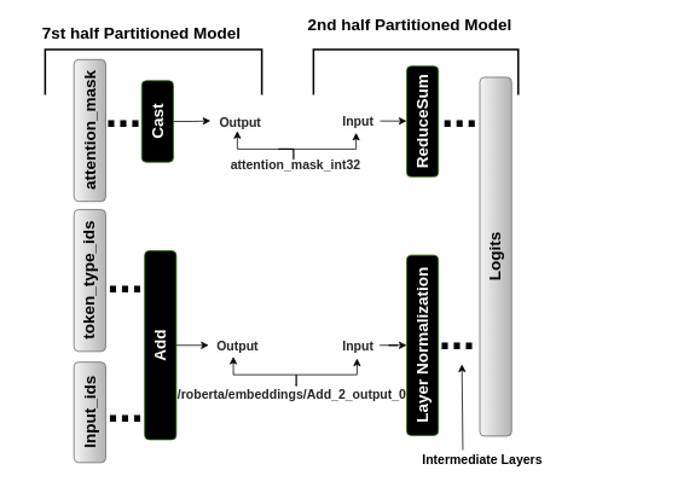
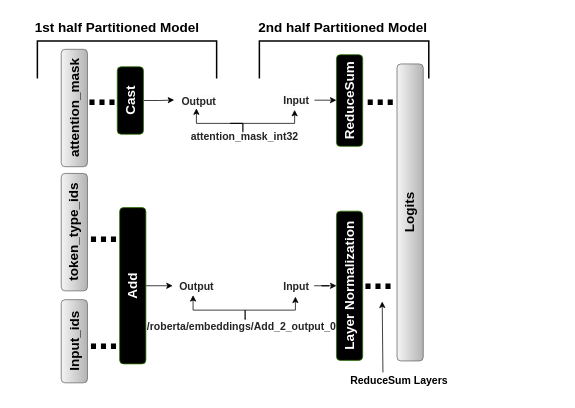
  <mxCell id="0" />
  <mxCell id="1" parent="0" />
  <mxCell id="2" value="&lt;font style=&quot;font-size: 18px;&quot;&gt;Logits&lt;/font&gt;" style="rounded=1;whiteSpace=wrap;html=1;fillColor=#f5f5f5;gradientColor=#b3b3b3;strokeColor=#666666;fontSize=14;fontStyle=1;rotation=-90;" parent="1" vertex="1"><mxGeometry x="348" y="265.25" width="396" height="35" as="geometry" /></mxCell>
  <mxCell id="3" value="" style="strokeWidth=2;html=1;shape=mxgraph.flowchart.annotation_1;align=left;pointerEvents=1;direction=south;fontSize=14;fontStyle=1" parent="1" vertex="1"><mxGeometry x="345" y="54" width="225.87" height="50" as="geometry" /></mxCell>
  <mxCell id="4" value="&lt;font style=&quot;font-size: 48px;&quot;&gt;...&lt;/font&gt;" style="text;html=1;align=center;verticalAlign=middle;resizable=0;points=[];autosize=1;strokeColor=none;fillColor=none;fontSize=14;fontStyle=1" parent="1" vertex="1"><mxGeometry x="105" y="88" width="60" height="70" as="geometry" /></mxCell>
  <mxCell id="5" value="" style="strokeWidth=2;html=1;shape=mxgraph.flowchart.annotation_1;align=left;pointerEvents=1;direction=south;fontSize=14;fontStyle=1" parent="1" vertex="1"><mxGeometry x="49" y="54" width="239" height="50" as="geometry" /></mxCell>
  <mxCell id="6" value="&lt;font style=&quot;font-size: 18px;&quot;&gt;Input_ids&lt;/font&gt;" style="rounded=1;whiteSpace=wrap;html=1;fillColor=#f5f5f5;gradientColor=#b3b3b3;strokeColor=#666666;fontSize=14;fontStyle=1;rotation=-90;" parent="1" vertex="1"><mxGeometry x="42.84" y="437" width="110.87" height="35" as="geometry" /></mxCell>
  <mxCell id="7" value="&lt;font style=&quot;font-size: 48px;&quot;&gt;...&lt;/font&gt;" style="text;html=1;align=center;verticalAlign=middle;resizable=0;points=[];autosize=1;strokeColor=none;fillColor=none;fontSize=14;fontStyle=1" parent="1" vertex="1"><mxGeometry x="475.75" y="88" width="60" height="70" as="geometry" /></mxCell>
  <mxCell id="8" value="&lt;font style=&quot;font-size: 48px;&quot;&gt;...&lt;/font&gt;" style="text;html=1;align=center;verticalAlign=middle;resizable=0;points=[];autosize=1;strokeColor=none;fillColor=none;fontSize=14;fontStyle=1" parent="1" vertex="1"><mxGeometry x="473" y="333" width="60" height="70" as="geometry" /></mxCell>
  <mxCell id="9" value="&lt;font style=&quot;font-size: 18px;&quot;&gt;token_type_ids&lt;/font&gt;" style="rounded=1;whiteSpace=wrap;html=1;fillColor=#f5f5f5;gradientColor=#b3b3b3;strokeColor=#666666;fontSize=14;fontStyle=1;rotation=-90;" parent="1" vertex="1"><mxGeometry x="20" y="291.53" width="156.55" height="35" as="geometry" /></mxCell>
  <mxCell id="10" value="&lt;span style=&quot;font-size: 18px;&quot;&gt;attention_mask&lt;/span&gt;" style="rounded=1;whiteSpace=wrap;html=1;fillColor=#f5f5f5;gradientColor=#b3b3b3;strokeColor=#666666;fontSize=14;fontStyle=1;rotation=-90;" parent="1" vertex="1"><mxGeometry x="20" y="126" width="156.55" height="35" as="geometry" /></mxCell>
  <mxCell id="11" style="edgeStyle=orthogonalEdgeStyle;rounded=0;orthogonalLoop=1;jettySize=auto;html=1;exitX=0.5;exitY=1;exitDx=0;exitDy=0;entryX=-0.043;entryY=0.441;entryDx=0;entryDy=0;entryPerimeter=0;" parent="1" source="12" target="24" edge="1"><mxGeometry relative="1" as="geometry"><mxPoint x="236.111" y="134" as="targetPoint" /></mxGeometry></mxCell>
  <mxCell id="12" value="&lt;font style=&quot;font-size: 18px;&quot;&gt;Cast&lt;/font&gt;" style="rounded=1;whiteSpace=wrap;html=1;fillColor=#000000;strokeColor=#2D7600;fontSize=14;fontStyle=1;rotation=-90;fontColor=#ffffff;" parent="1" vertex="1"><mxGeometry x="128" y="116" width="90" height="35" as="geometry" /></mxCell>
  <mxCell id="13" value="&lt;font style=&quot;font-size: 48px;&quot;&gt;...&lt;/font&gt;" style="text;html=1;align=center;verticalAlign=middle;resizable=0;points=[];autosize=1;strokeColor=none;fillColor=none;fontSize=14;fontStyle=1" parent="1" vertex="1"><mxGeometry x="107" y="270" width="60" height="70" as="geometry" /></mxCell>
  <mxCell id="14" value="&lt;font style=&quot;font-size: 48px;&quot;&gt;...&lt;/font&gt;" style="text;html=1;align=center;verticalAlign=middle;resizable=0;points=[];autosize=1;strokeColor=none;fillColor=none;fontSize=14;fontStyle=1" parent="1" vertex="1"><mxGeometry x="107" y="413" width="60" height="70" as="geometry" /></mxCell>
  <mxCell id="15" style="edgeStyle=orthogonalEdgeStyle;rounded=0;orthogonalLoop=1;jettySize=auto;html=1;exitX=0.5;exitY=1;exitDx=0;exitDy=0;entryX=-0.027;entryY=0.475;entryDx=0;entryDy=0;entryPerimeter=0;" parent="1" source="16" target="30" edge="1"><mxGeometry relative="1" as="geometry"><mxPoint x="231.667" y="382" as="targetPoint" /></mxGeometry></mxCell>
  <mxCell id="16" value="&lt;font style=&quot;font-size: 18px;&quot;&gt;Add&lt;/font&gt;" style="rounded=1;whiteSpace=wrap;html=1;fillColor=#000000;strokeColor=#2D7600;fontSize=14;fontStyle=1;rotation=-90;fontColor=#ffffff;" parent="1" vertex="1"><mxGeometry x="72" y="363" width="208.38" height="35" as="geometry" /></mxCell>
  <mxCell id="17" value="&lt;font style=&quot;font-size: 18px;&quot;&gt;ReduceSum&lt;/font&gt;" style="rounded=1;whiteSpace=wrap;html=1;fillColor=#000000;strokeColor=#2D7600;fontSize=14;fontStyle=1;rotation=-90;fontColor=#ffffff;" parent="1" vertex="1"><mxGeometry x="404.12" y="116" width="122.25" height="35" as="geometry" /></mxCell>
  <mxCell id="18" value="&lt;font style=&quot;font-size: 18px;&quot;&gt;Layer Normalization&lt;/font&gt;" style="rounded=1;whiteSpace=wrap;html=1;fillColor=#000000;strokeColor=#2D7600;fontSize=14;fontStyle=1;rotation=-90;fontColor=#ffffff;" parent="1" vertex="1"><mxGeometry x="365.75" y="363" width="199" height="35" as="geometry" /></mxCell>
- <mxCell id="19" value="&lt;font style=&quot;font-size: 14px;&quot;&gt;Intermediate Layers&lt;/font&gt;" style="text;html=1;align=center;verticalAlign=middle;resizable=0;points=[];autosize=1;strokeColor=none;fillColor=none;fontSize=14;fontStyle=1" parent="1" vertex="1"><mxGeometry x="459.75" y="492.49" width="142" height="29" as="geometry" /></mxCell>
+ <mxCell id="19" value="&lt;font style=&quot;font-size: 14px;&quot;&gt;ReduceSum Layers&lt;/font&gt;" style="text;html=1;align=center;verticalAlign=middle;resizable=0;points=[];autosize=1;strokeColor=none;fillColor=none;fontSize=14;fontStyle=1" parent="1" vertex="1"><mxGeometry x="459.75" y="492.49" width="142" height="29" as="geometry" /></mxCell>
  <mxCell id="20" value="" style="endArrow=classic;html=1;rounded=0;entryX=0.596;entryY=0.979;entryDx=0;entryDy=0;entryPerimeter=0;" parent="1" target="8" edge="1"><mxGeometry width="50" height="50" relative="1" as="geometry"><mxPoint x="509.75" y="496" as="sourcePoint" /><mxPoint x="509.75" y="433" as="targetPoint" /></mxGeometry></mxCell>
- <mxCell id="21" value="&lt;font style=&quot;font-size: 18px;&quot;&gt;7st half Partitioned Model&lt;/font&gt;" style="text;html=1;align=center;verticalAlign=middle;resizable=0;points=[];autosize=1;strokeColor=none;fillColor=none;fontSize=14;fontStyle=1" parent="1" vertex="1"><mxGeometry x="36.5" y="20" width="237" height="34" as="geometry" /></mxCell>
- <mxCell id="22" value="&lt;font style=&quot;font-size: 18px;&quot;&gt;2nd half Partitioned Model&lt;/font&gt;" style="text;html=1;align=center;verticalAlign=middle;resizable=0;points=[];autosize=1;strokeColor=none;fillColor=none;fontSize=14;fontStyle=1" parent="1" vertex="1"><mxGeometry x="329.5" y="10" width="243" height="34" as="geometry" /></mxCell>
+ <mxCell id="21" value="&lt;font style=&quot;font-size: 18px;&quot;&gt;1st half Partitioned Model&lt;/font&gt;" style="text;html=1;align=center;verticalAlign=middle;resizable=0;points=[];autosize=1;strokeColor=none;fillColor=none;fontSize=14;fontStyle=1" parent="1" vertex="1"><mxGeometry x="36.5" y="20" width="237" height="34" as="geometry" /></mxCell>
+ <mxCell id="22" value="&lt;font style=&quot;font-size: 18px;&quot;&gt;2nd half Partitioned Model&lt;/font&gt;" style="text;html=1;align=center;verticalAlign=middle;resizable=0;points=[];autosize=1;strokeColor=none;fillColor=none;fontSize=14;fontStyle=1" parent="1" vertex="1"><mxGeometry x="334.5" y="20" width="243" height="34" as="geometry" /></mxCell>
  <mxCell id="23" value="&lt;div style=&quot;text-align: start;&quot;&gt;&lt;font color=&quot;#242424&quot;&gt;&lt;span style=&quot;white-space-collapse: preserve;&quot;&gt;attention_mask_int32&lt;/span&gt;&lt;/font&gt;&lt;br&gt;&lt;/div&gt;" style="text;html=1;align=center;verticalAlign=middle;resizable=0;points=[];autosize=1;strokeColor=none;fillColor=none;fontSize=14;fontStyle=1;rotation=0;" parent="1" vertex="1"><mxGeometry x="249" y="167" width="151" height="29" as="geometry" /></mxCell>
  <mxCell id="24" value="&lt;div style=&quot;text-align: start;&quot;&gt;&lt;font color=&quot;#242424&quot;&gt;&lt;span style=&quot;white-space-collapse: preserve; background-color: rgb(252, 252, 252);&quot;&gt;Output&lt;/span&gt;&lt;/font&gt;&lt;/div&gt;" style="text;html=1;align=center;verticalAlign=middle;resizable=0;points=[];autosize=1;strokeColor=none;fillColor=none;fontSize=14;fontStyle=1;rotation=0;" parent="1" vertex="1"><mxGeometry x="234" y="120" width="60" height="29" as="geometry" /></mxCell>
  <mxCell id="25" style="edgeStyle=orthogonalEdgeStyle;rounded=0;orthogonalLoop=1;jettySize=auto;html=1;entryX=0.5;entryY=0;entryDx=0;entryDy=0;exitX=1.009;exitY=0.485;exitDx=0;exitDy=0;exitPerimeter=0;" parent="1" source="26" target="17" edge="1"><mxGeometry relative="1" as="geometry"><mxPoint x="381" y="133.5" as="sourcePoint" /></mxGeometry></mxCell>
  <mxCell id="26" value="&lt;div style=&quot;text-align: start;&quot;&gt;&lt;font color=&quot;#242424&quot;&gt;&lt;span style=&quot;white-space-collapse: preserve; background-color: rgb(252, 252, 252);&quot;&gt;Input&lt;/span&gt;&lt;/font&gt;&lt;/div&gt;" style="text;html=1;align=center;verticalAlign=middle;resizable=0;points=[];autosize=1;strokeColor=none;fillColor=none;fontSize=14;fontStyle=1;rotation=0;" parent="1" vertex="1"><mxGeometry x="369" y="119" width="49" height="29" as="geometry" /></mxCell>
  <mxCell id="27" value="" style="edgeStyle=orthogonalEdgeStyle;rounded=0;orthogonalLoop=1;jettySize=auto;html=1;" parent="1" edge="1"><mxGeometry relative="1" as="geometry"><Array as="points"><mxPoint x="306" y="164" /><mxPoint x="392" y="164" /><mxPoint x="392" y="146" /></Array><mxPoint x="323" y="175" as="sourcePoint" /><mxPoint x="392" y="146" as="targetPoint" /></mxGeometry></mxCell>
  <mxCell id="28" style="edgeStyle=orthogonalEdgeStyle;rounded=0;orthogonalLoop=1;jettySize=auto;html=1;entryX=0.392;entryY=1.004;entryDx=0;entryDy=0;entryPerimeter=0;" parent="1" edge="1"><mxGeometry relative="1" as="geometry"><mxPoint x="261" y="144" as="targetPoint" /><Array as="points"><mxPoint x="323" y="176" /><mxPoint x="323" y="164" /><mxPoint x="261" y="164" /></Array><mxPoint x="323" y="176" as="sourcePoint" /></mxGeometry></mxCell>
  <mxCell id="29" value="&lt;div style=&quot;text-align: start;&quot;&gt;&lt;span style=&quot;background-color: initial; white-space-collapse: preserve;&quot;&gt;&lt;font color=&quot;#242424&quot;&gt;/roberta/embeddings/Add_2_output_0&lt;/font&gt;&lt;/span&gt;&lt;/div&gt;" style="text;html=1;align=center;verticalAlign=middle;resizable=0;points=[];autosize=1;strokeColor=none;fillColor=none;fontSize=14;fontStyle=1;rotation=0;" parent="1" vertex="1"><mxGeometry x="194" y="420" width="253" height="29" as="geometry" /></mxCell>
  <mxCell id="30" value="&lt;div style=&quot;text-align: start;&quot;&gt;&lt;font color=&quot;#242424&quot;&gt;&lt;span style=&quot;white-space-collapse: preserve; background-color: rgb(252, 252, 252);&quot;&gt;Output&lt;/span&gt;&lt;/font&gt;&lt;/div&gt;" style="text;html=1;align=center;verticalAlign=middle;resizable=0;points=[];autosize=1;strokeColor=none;fillColor=none;fontSize=14;fontStyle=1;rotation=0;" parent="1" vertex="1"><mxGeometry x="231" y="367.45" width="60" height="29" as="geometry" /></mxCell>
  <mxCell id="31" value="" style="edgeStyle=orthogonalEdgeStyle;rounded=0;orthogonalLoop=1;jettySize=auto;html=1;" parent="1" target="34" edge="1"><mxGeometry relative="1" as="geometry"><Array as="points"><mxPoint x="326" y="413" /><mxPoint x="393" y="413" /></Array><mxPoint x="326" y="426" as="sourcePoint" /><mxPoint x="393" y="393.45" as="targetPoint" /></mxGeometry></mxCell>
  <mxCell id="32" style="edgeStyle=orthogonalEdgeStyle;rounded=0;orthogonalLoop=1;jettySize=auto;html=1;entryX=0.392;entryY=1.004;entryDx=0;entryDy=0;entryPerimeter=0;" parent="1" edge="1"><mxGeometry relative="1" as="geometry"><mxPoint x="256.59" y="393" as="targetPoint" /><Array as="points"><mxPoint x="326" y="425" /><mxPoint x="326" y="413" /><mxPoint x="257" y="413" /></Array><mxPoint x="326" y="424" as="sourcePoint" /></mxGeometry></mxCell>
  <mxCell id="33" style="edgeStyle=orthogonalEdgeStyle;rounded=0;orthogonalLoop=1;jettySize=auto;html=1;entryX=0.5;entryY=0;entryDx=0;entryDy=0;" parent="1" source="34" target="18" edge="1"><mxGeometry relative="1" as="geometry" /></mxCell>
  <mxCell id="34" value="&lt;div style=&quot;text-align: start;&quot;&gt;&lt;font color=&quot;#242424&quot;&gt;&lt;span style=&quot;white-space-collapse: preserve; background-color: rgb(252, 252, 252);&quot;&gt;Input&lt;/span&gt;&lt;/font&gt;&lt;/div&gt;" style="text;html=1;align=center;verticalAlign=middle;resizable=0;points=[];autosize=1;strokeColor=none;fillColor=none;fontSize=14;fontStyle=1;rotation=0;" parent="1" vertex="1"><mxGeometry x="369" y="366" width="49" height="29" as="geometry" /></mxCell>
